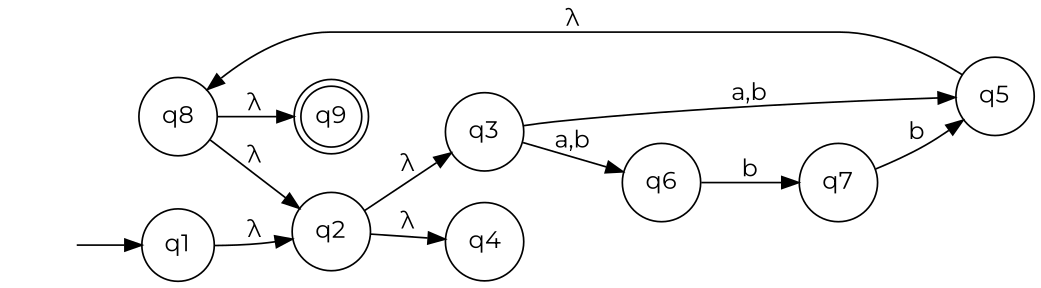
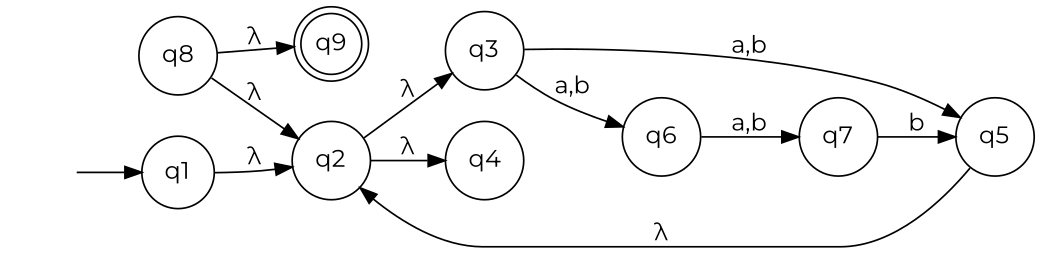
  digraph {
    fontname=Montserrat
    rankdir=LR
    node [fontname=Montserrat margin=0.1 shape=circle]
    edge [fontname=Montserrat]
    q9 [margin=0 shape=doublecircle]
    " " [color=white width=0]
    q1
    q2
    q3
    q4
    q5
    q6
    q8
    q7
    " " -> q1
    q1 -> q2 [label=<&#955;>]
    q2 -> q3 [label=<&#955;>]
    q2 -> q4 [label=<&#955;>]
    q3 -> q5 [label="a,b"]
    q3 -> q6 [label="a,b"]
-   q5 -> q8 [label=<&#955;>]
-   q6 -> q7 [label=b]
+   q5 -> q2 [label=<&#955;>]
+   q6 -> q7 [label="a,b"]
    q8 -> q9 [label=<&#955;>]
    q8 -> q2 [label=<&#955;>]
    q7 -> q5 [label=b]
  }
